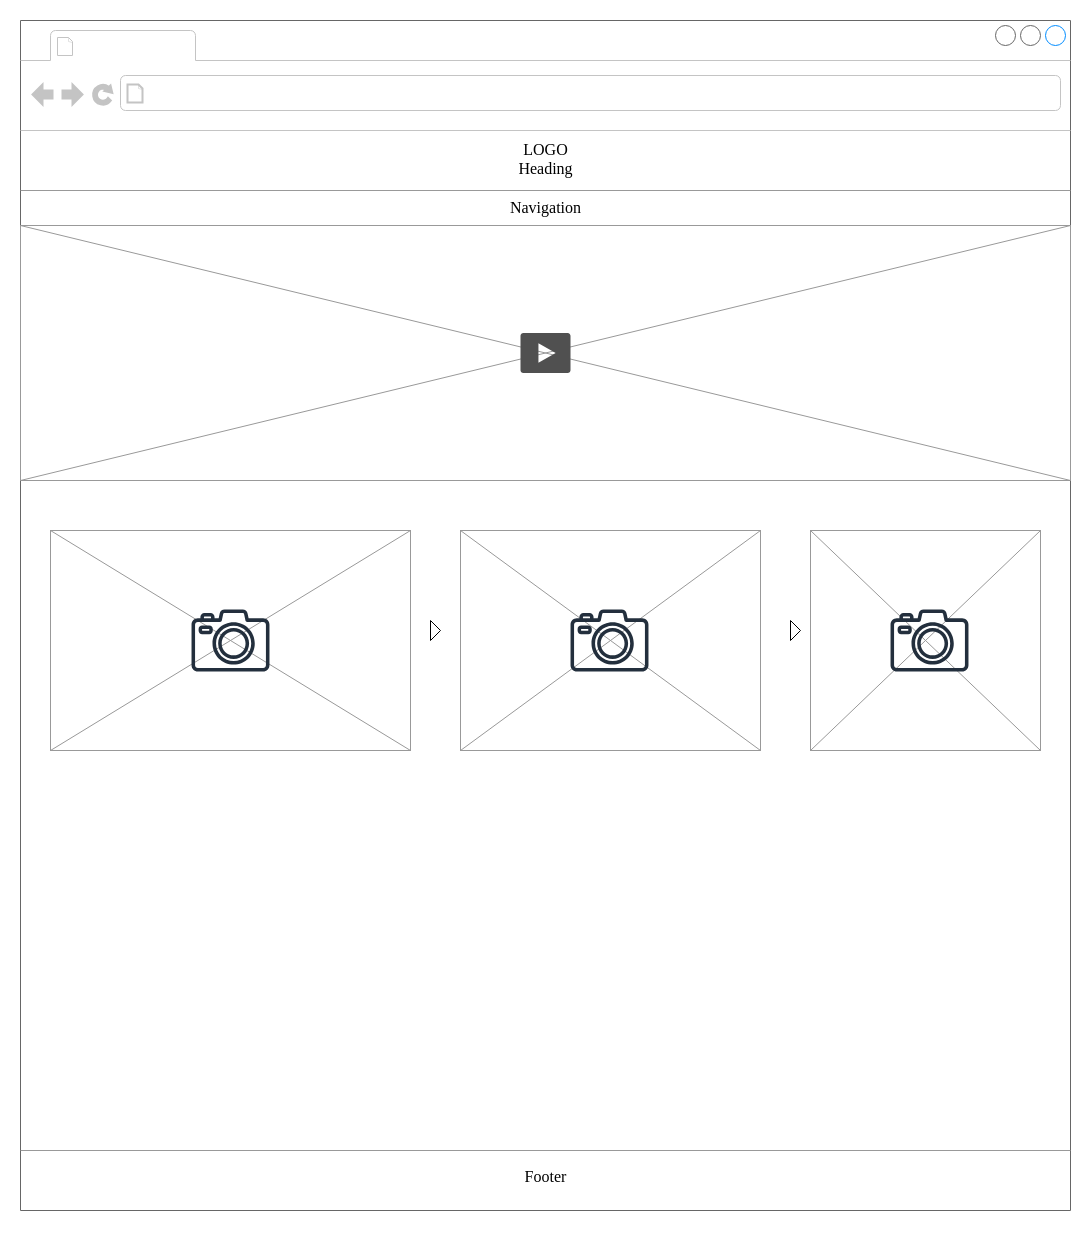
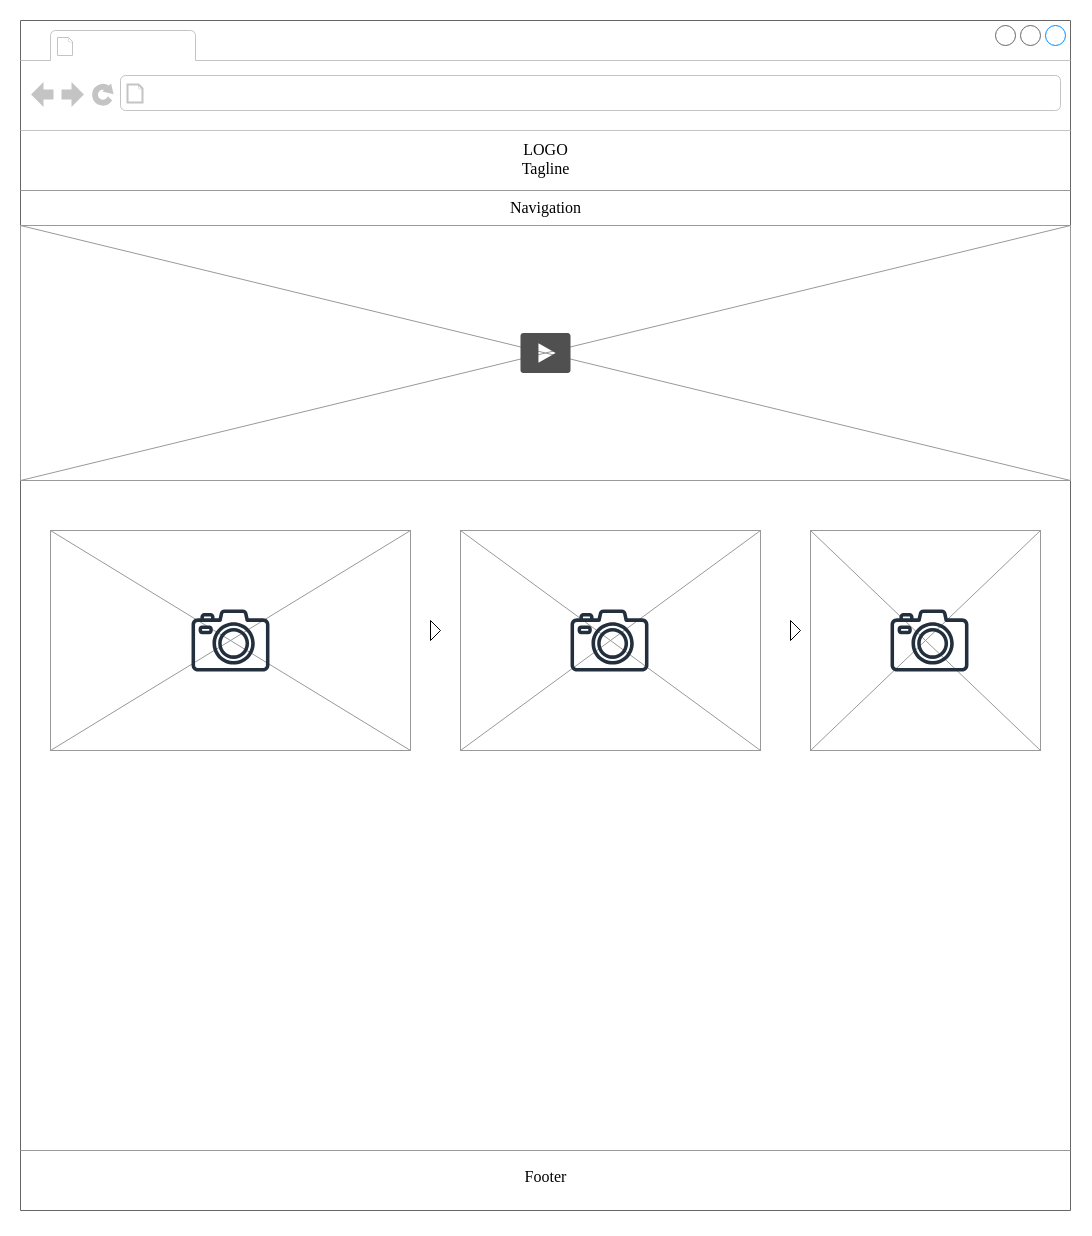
  <mxCell id="0" />
  <mxCell id="1" parent="0" />
  <mxCell id="2" value="" style="strokeWidth=1;shadow=0;dashed=0;align=center;html=1;shape=mxgraph.mockup.containers.browserWindow;rSize=0;strokeColor=#666666;mainText=,;recursiveResize=0;rounded=0;labelBackgroundColor=none;fontFamily=Verdana;fontSize=12" parent="1" vertex="1"><mxGeometry x="20" y="20" width="1050" height="1190" as="geometry" /></mxCell>
- <mxCell id="3" value="LOGO&lt;br style=&quot;font-size: 16px;&quot;&gt;&lt;div style=&quot;font-size: 16px;&quot;&gt;&lt;span style=&quot;background-color: initial; font-size: 16px;&quot;&gt;Heading&lt;/span&gt;&lt;/div&gt;" style="text;html=1;points=[];align=center;verticalAlign=top;spacingTop=-4;fontSize=16;fontFamily=Verdana" parent="2" vertex="1"><mxGeometry x="355" y="117" width="340" height="50" as="geometry" /></mxCell>
+ <mxCell id="3" value="LOGO&lt;br style=&quot;font-size: 16px;&quot;&gt;&lt;div style=&quot;font-size: 16px;&quot;&gt;&lt;span style=&quot;background-color: initial; font-size: 16px;&quot;&gt;Tagline&lt;/span&gt;&lt;/div&gt;" style="text;html=1;points=[];align=center;verticalAlign=top;spacingTop=-4;fontSize=16;fontFamily=Verdana" parent="2" vertex="1"><mxGeometry x="355" y="117" width="340" height="50" as="geometry" /></mxCell>
  <mxCell id="4" value="" style="verticalLabelPosition=bottom;shadow=0;dashed=0;align=center;html=1;verticalAlign=top;strokeWidth=1;shape=mxgraph.mockup.markup.line;strokeColor=#999999;rounded=0;labelBackgroundColor=none;fillColor=#ffffff;fontFamily=Verdana;fontSize=12;fontColor=#000000;" parent="2" vertex="1"><mxGeometry y="160" width="1050" height="20" as="geometry" /></mxCell>
  <mxCell id="5" value="" style="verticalLabelPosition=bottom;shadow=0;dashed=0;align=center;html=1;verticalAlign=top;strokeWidth=1;shape=mxgraph.mockup.markup.line;strokeColor=#999999;rounded=0;labelBackgroundColor=none;fillColor=#ffffff;fontFamily=Verdana;fontSize=12;fontColor=#000000;" parent="2" vertex="1"><mxGeometry y="195" width="1050" height="20" as="geometry" /></mxCell>
  <mxCell id="6" value="" style="verticalLabelPosition=bottom;shadow=0;dashed=0;align=center;html=1;verticalAlign=top;strokeWidth=1;shape=mxgraph.mockup.graphics.simpleIcon;strokeColor=#999999;fillColor=#ffffff;rounded=0;labelBackgroundColor=none;fontFamily=Verdana;fontSize=12;fontColor=#000000;" parent="2" vertex="1"><mxGeometry x="30" y="510" width="360" height="220" as="geometry" /></mxCell>
  <mxCell id="7" value="Navigation" style="text;html=1;points=[];align=center;verticalAlign=top;spacingTop=-4;fontSize=16;fontFamily=Verdana" vertex="1" parent="2"><mxGeometry x="355" y="175" width="340" height="50" as="geometry" /></mxCell>
  <mxCell id="8" value="" style="verticalLabelPosition=bottom;shadow=0;dashed=0;align=center;html=1;verticalAlign=top;strokeWidth=1;shape=mxgraph.mockup.graphics.simpleIcon;strokeColor=#999999;fillColor=#ffffff;rounded=0;labelBackgroundColor=none;fontFamily=Verdana;fontSize=12;fontColor=#000000;" vertex="1" parent="2"><mxGeometry x="440" y="510" width="300" height="220" as="geometry" /></mxCell>
  <mxCell id="9" value="" style="sketch=0;outlineConnect=0;fontColor=#232F3E;gradientColor=none;fillColor=#232F3D;strokeColor=none;dashed=0;verticalLabelPosition=bottom;verticalAlign=top;align=center;html=1;fontSize=12;fontStyle=0;aspect=fixed;pointerEvents=1;shape=mxgraph.aws4.camera2;" vertex="1" parent="8"><mxGeometry x="110" y="79" width="78" height="62" as="geometry" /></mxCell>
  <mxCell id="10" value="" style="verticalLabelPosition=bottom;shadow=0;dashed=0;align=center;html=1;verticalAlign=top;strokeWidth=1;shape=mxgraph.mockup.graphics.simpleIcon;strokeColor=#999999;fillColor=#ffffff;rounded=0;labelBackgroundColor=none;fontFamily=Verdana;fontSize=12;fontColor=#000000;" vertex="1" parent="2"><mxGeometry x="790" y="510" width="230" height="220" as="geometry" /></mxCell>
  <mxCell id="11" value="Footer" style="text;html=1;points=[];align=center;verticalAlign=top;spacingTop=-4;fontSize=16;fontFamily=Verdana" vertex="1" parent="2"><mxGeometry x="355" y="1144" width="340" height="50" as="geometry" /></mxCell>
  <mxCell id="12" value="" style="verticalLabelPosition=bottom;shadow=0;dashed=0;align=center;html=1;verticalAlign=top;strokeWidth=1;shape=mxgraph.mockup.markup.line;strokeColor=#999999;rounded=0;labelBackgroundColor=none;fillColor=#ffffff;fontFamily=Verdana;fontSize=12;fontColor=#000000;" vertex="1" parent="2"><mxGeometry y="1120" width="1050" height="20" as="geometry" /></mxCell>
  <mxCell id="13" value="&lt;div style=&quot;text-align: justify;&quot;&gt;Heading&lt;/div&gt;" style="text;whiteSpace=wrap;html=1;fontSize=16;" vertex="1" parent="2"><mxGeometry x="10" y="403" width="560" height="100" as="geometry" /></mxCell>
  <mxCell id="14" style="edgeStyle=orthogonalEdgeStyle;rounded=0;orthogonalLoop=1;jettySize=auto;html=1;exitX=0.5;exitY=1;exitDx=0;exitDy=0;fontSize=16;" edge="1" parent="2"><mxGeometry relative="1" as="geometry"><mxPoint x="195" y="500" as="sourcePoint" /><mxPoint x="195" y="500" as="targetPoint" /></mxGeometry></mxCell>
  <mxCell id="15" value="" style="triangle;whiteSpace=wrap;html=1;fontSize=16;" vertex="1" parent="2"><mxGeometry x="770" y="600" width="10" height="20" as="geometry" /></mxCell>
  <mxCell id="16" value="" style="triangle;whiteSpace=wrap;html=1;fontSize=16;" vertex="1" parent="2"><mxGeometry x="410" y="600" width="10" height="20" as="geometry" /></mxCell>
  <mxCell id="17" value="" style="sketch=0;outlineConnect=0;fontColor=#232F3E;gradientColor=none;fillColor=#232F3D;strokeColor=none;dashed=0;verticalLabelPosition=bottom;verticalAlign=top;align=center;html=1;fontSize=12;fontStyle=0;aspect=fixed;pointerEvents=1;shape=mxgraph.aws4.camera2;" vertex="1" parent="2"><mxGeometry x="171" y="589" width="78" height="62" as="geometry" /></mxCell>
  <mxCell id="18" value="" style="sketch=0;outlineConnect=0;fontColor=#232F3E;gradientColor=none;fillColor=#232F3D;strokeColor=none;dashed=0;verticalLabelPosition=bottom;verticalAlign=top;align=center;html=1;fontSize=12;fontStyle=0;aspect=fixed;pointerEvents=1;shape=mxgraph.aws4.camera2;" vertex="1" parent="2"><mxGeometry x="870" y="589" width="78" height="62" as="geometry" /></mxCell>
  <mxCell id="19" value="" style="verticalLabelPosition=bottom;shadow=0;dashed=0;align=center;html=1;verticalAlign=top;strokeWidth=1;shape=mxgraph.mockup.graphics.simpleIcon;strokeColor=#999999;fillColor=#ffffff;rounded=0;labelBackgroundColor=none;fontFamily=Verdana;fontSize=12;fontColor=#000000;" vertex="1" parent="1"><mxGeometry x="20" y="225" width="1050" height="255" as="geometry" /></mxCell>
  <mxCell id="20" value="" style="sketch=0;pointerEvents=1;shadow=0;dashed=0;html=1;strokeColor=none;fillColor=#505050;labelPosition=center;verticalLabelPosition=bottom;verticalAlign=top;outlineConnect=0;align=center;shape=mxgraph.office.concepts.video_play;fontSize=16;" vertex="1" parent="1"><mxGeometry x="520" y="332.5" width="50" height="40" as="geometry" /></mxCell>
